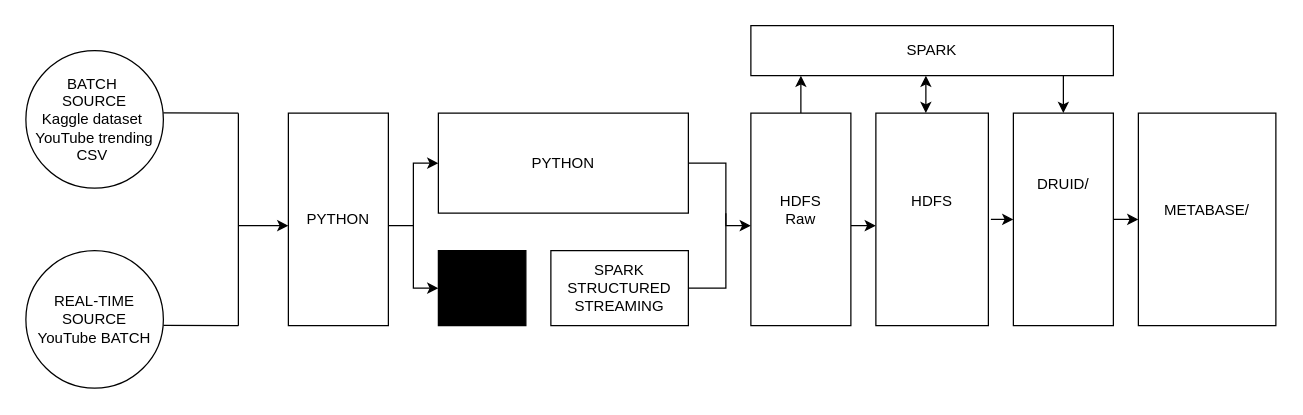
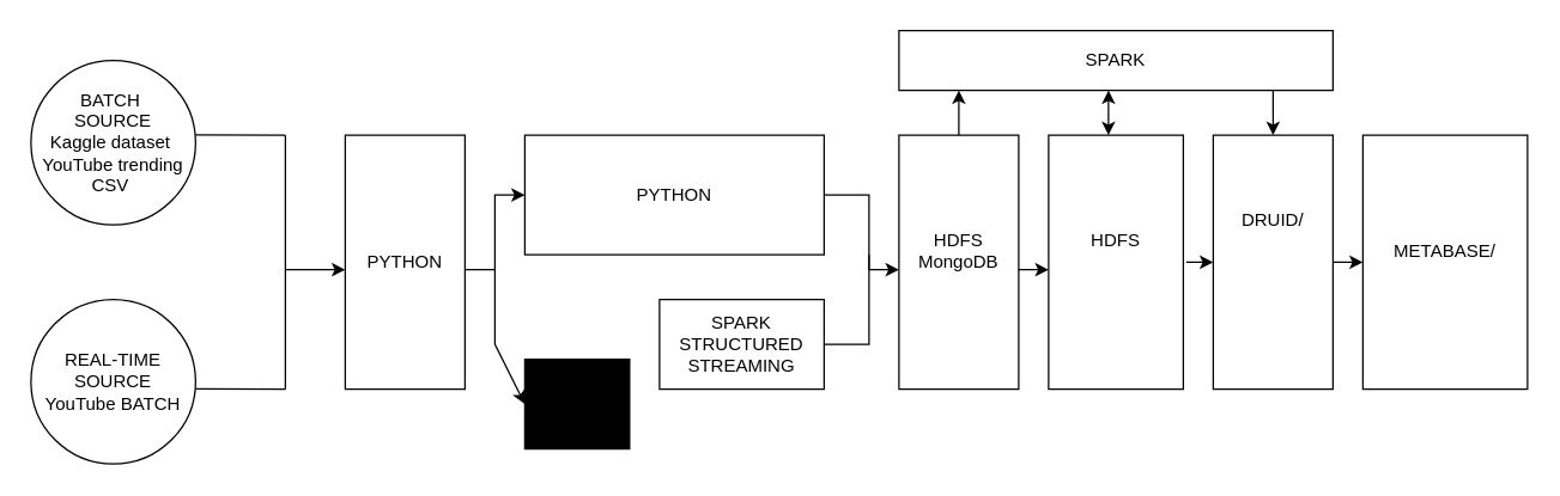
  <mxCell id="0" />
  <mxCell id="1" parent="0" />
  <mxCell id="2" value="&lt;div&gt;BATCH&amp;nbsp;&lt;/div&gt;&lt;div&gt;SOURCE&lt;/div&gt;&lt;div&gt;Kaggle dataset&amp;nbsp;&lt;/div&gt;&lt;div&gt;YouTube trending&lt;br&gt;CSV&amp;nbsp;&lt;/div&gt;" style="ellipse;whiteSpace=wrap;html=1;aspect=fixed;fillColor=light-dark(#FFFFFF,#FFE599);fontColor=light-dark(#000000,#000000);labelBorderColor=none;strokeColor=light-dark(#000000,#000000);" parent="1" vertex="1"><mxGeometry x="20" y="40" width="110" height="110" as="geometry" /></mxCell>
  <mxCell id="3" value="&lt;div&gt;REAL-TIME&lt;/div&gt;&lt;div&gt;SOURCE&lt;/div&gt;&lt;div&gt;YouTube BATCH&lt;/div&gt;" style="ellipse;whiteSpace=wrap;html=1;aspect=fixed;fillColor=light-dark(#FFFFFF,#FFE599);fontColor=light-dark(#000000,#000000);strokeColor=light-dark(#000000,#000000);" parent="1" vertex="1"><mxGeometry x="20" y="200" width="110" height="110" as="geometry" /></mxCell>
  <mxCell id="4" value="" style="endArrow=none;html=1;rounded=0;" parent="1" edge="1"><mxGeometry width="50" height="50" relative="1" as="geometry"><mxPoint x="130" y="89.88" as="sourcePoint" /><mxPoint x="190" y="90" as="targetPoint" /></mxGeometry></mxCell>
  <mxCell id="5" value="" style="endArrow=none;html=1;rounded=0;" parent="1" edge="1"><mxGeometry width="50" height="50" relative="1" as="geometry"><mxPoint x="130" y="259.88" as="sourcePoint" /><mxPoint x="190" y="260" as="targetPoint" /></mxGeometry></mxCell>
  <mxCell id="6" value="" style="endArrow=none;html=1;rounded=0;" parent="1" edge="1"><mxGeometry width="50" height="50" relative="1" as="geometry"><mxPoint x="190" y="90" as="sourcePoint" /><mxPoint x="190" y="260" as="targetPoint" /></mxGeometry></mxCell>
  <mxCell id="7" value="" style="endArrow=classic;html=1;rounded=0;" parent="1" edge="1"><mxGeometry width="50" height="50" relative="1" as="geometry"><mxPoint x="190" y="180" as="sourcePoint" /><mxPoint x="230" y="180" as="targetPoint" /></mxGeometry></mxCell>
  <mxCell id="8" value="" style="endArrow=classic;html=1;rounded=0;entryX=0;entryY=0.5;entryDx=0;entryDy=0;" parent="1" target="10" edge="1"><mxGeometry width="50" height="50" relative="1" as="geometry"><mxPoint x="300" y="180" as="sourcePoint" /><mxPoint x="350" y="100" as="targetPoint" /><Array as="points"><mxPoint x="330" y="180" /><mxPoint x="330" y="130" /></Array></mxGeometry></mxCell>
  <mxCell id="9" value="" style="endArrow=classic;html=1;rounded=0;entryX=0;entryY=0.5;entryDx=0;entryDy=0;" parent="1" target="11" edge="1"><mxGeometry width="50" height="50" relative="1" as="geometry"><mxPoint x="330" y="180" as="sourcePoint" /><mxPoint x="350" y="250" as="targetPoint" /><Array as="points"><mxPoint x="330" y="230" /></Array></mxGeometry></mxCell>
  <mxCell id="10" value="&lt;span style=&quot;color: light-dark(rgb(0, 0, 0), rgb(0, 0, 0));&quot;&gt;PYTHON&lt;/span&gt;" style="rounded=0;whiteSpace=wrap;html=1;fillColor=light-dark(#FFFFFF,#97D077);strokeColor=light-dark(#000000,#000000);" parent="1" vertex="1"><mxGeometry x="350" y="90" width="200" height="80" as="geometry" /></mxCell>
- <mxCell id="11" value="&lt;span style=&quot;color: light-dark(rgb(0, 0, 0), rgb(0, 0, 0));&quot;&gt;KAFKA&lt;/span&gt;" style="rounded=0;whiteSpace=wrap;html=1;fillColor=light-dark(#000000,#97D077);strokeColor=light-dark(#000000,#010101);" parent="1" vertex="1"><mxGeometry x="350" y="200" width="70" height="60" as="geometry" /></mxCell>
+ <mxCell id="11" value="&lt;span style=&quot;color: light-dark(rgb(0, 0, 0), rgb(0, 0, 0));&quot;&gt;KAFKA&lt;/span&gt;" style="rounded=0;whiteSpace=wrap;html=1;fillColor=light-dark(#000000,#97D077);strokeColor=light-dark(#000000,#010101);" parent="1" vertex="1"><mxGeometry x="350" y="240" width="70" height="60" as="geometry" /></mxCell>
  <mxCell id="12" value="&lt;span style=&quot;color: light-dark(rgb(0, 0, 0), rgb(0, 0, 0));&quot;&gt;SPARK STRUCTURED STREAMING&lt;/span&gt;" style="rounded=0;whiteSpace=wrap;html=1;fillColor=light-dark(#FFFFFF,#97D077);strokeColor=light-dark(#000000,#000000);" parent="1" vertex="1"><mxGeometry x="440" y="200" width="110" height="60" as="geometry" /></mxCell>
  <mxCell id="13" value="" style="endArrow=classic;html=1;rounded=0;exitX=1;exitY=0.5;exitDx=0;exitDy=0;" parent="1" source="10" edge="1"><mxGeometry width="50" height="50" relative="1" as="geometry"><mxPoint x="550" y="120" as="sourcePoint" /><mxPoint x="600" y="180" as="targetPoint" /><Array as="points"><mxPoint x="580" y="130" /><mxPoint x="580" y="180" /></Array></mxGeometry></mxCell>
  <mxCell id="14" value="" style="endArrow=none;html=1;rounded=0;exitX=1;exitY=0.5;exitDx=0;exitDy=0;" parent="1" source="12" edge="1"><mxGeometry width="50" height="50" relative="1" as="geometry"><mxPoint x="510" y="290" as="sourcePoint" /><mxPoint x="580" y="170" as="targetPoint" /><Array as="points"><mxPoint x="580" y="230" /></Array></mxGeometry></mxCell>
  <mxCell id="15" value="" style="endArrow=classic;html=1;rounded=0;" parent="1" edge="1"><mxGeometry width="50" height="50" relative="1" as="geometry"><mxPoint x="680" y="180" as="sourcePoint" /><mxPoint x="700" y="180" as="targetPoint" /></mxGeometry></mxCell>
  <mxCell id="16" value="" style="endArrow=classic;html=1;rounded=0;entryX=0;entryY=0.5;entryDx=0;entryDy=0;" parent="1" edge="1"><mxGeometry width="50" height="50" relative="1" as="geometry"><mxPoint x="792" y="175" as="sourcePoint" /><mxPoint x="810" y="175" as="targetPoint" /></mxGeometry></mxCell>
  <mxCell id="17" value="" style="endArrow=classic;html=1;rounded=0;" parent="1" edge="1"><mxGeometry width="50" height="50" relative="1" as="geometry"><mxPoint x="640" y="90" as="sourcePoint" /><mxPoint x="640" y="60" as="targetPoint" /></mxGeometry></mxCell>
  <mxCell id="18" value="" style="endArrow=classic;html=1;rounded=0;entryX=0.5;entryY=0;entryDx=0;entryDy=0;" parent="1" target="25" edge="1"><mxGeometry width="50" height="50" relative="1" as="geometry"><mxPoint x="850" y="60" as="sourcePoint" /><mxPoint x="852.5" y="90" as="targetPoint" /></mxGeometry></mxCell>
  <mxCell id="19" value="" style="endArrow=classic;startArrow=classic;html=1;rounded=0;" parent="1" edge="1"><mxGeometry width="50" height="50" relative="1" as="geometry"><mxPoint x="740" y="90" as="sourcePoint" /><mxPoint x="740" y="60" as="targetPoint" /></mxGeometry></mxCell>
  <mxCell id="20" value="&lt;span style=&quot;color: light-dark(rgb(0, 0, 0), rgb(0, 0, 0));&quot;&gt;SPARK&lt;/span&gt;" style="rounded=0;whiteSpace=wrap;html=1;fillColor=light-dark(#FFFFFF,#5D8149);strokeColor=light-dark(#000000,#000000);" parent="1" vertex="1"><mxGeometry x="600" y="20" width="290" height="40" as="geometry" /></mxCell>
  <mxCell id="21" value="" style="endArrow=classic;html=1;rounded=0;exitX=1;exitY=0.5;exitDx=0;exitDy=0;" parent="1" source="25" edge="1"><mxGeometry width="50" height="50" relative="1" as="geometry"><mxPoint x="895" y="175" as="sourcePoint" /><mxPoint x="910" y="175" as="targetPoint" /></mxGeometry></mxCell>
  <mxCell id="22" value="&lt;span style=&quot;color: light-dark(rgb(0, 0, 0), rgb(0, 0, 0));&quot;&gt;PYTHON&lt;/span&gt;" style="rounded=0;whiteSpace=wrap;html=1;fillColor=light-dark(#FFFFFF,#B9E0A5);rotation=0;strokeColor=light-dark(#000000,#000000);" parent="1" vertex="1"><mxGeometry x="230" y="90" width="80" height="170" as="geometry" /></mxCell>
- <mxCell id="23" value="&lt;div&gt;&lt;span style=&quot;color: light-dark(rgb(0, 0, 0), rgb(0, 0, 0));&quot;&gt;HDFS&lt;/span&gt;&lt;/div&gt;&lt;div&gt;&lt;span style=&quot;color: light-dark(rgb(0, 0, 0), rgb(0, 0, 0));&quot;&gt;Raw&lt;/span&gt;&lt;/div&gt;&lt;div&gt;&lt;span style=&quot;color: light-dark(transparent, rgb(0, 0, 0));&quot;&gt;zone&lt;/span&gt;&lt;/div&gt;" style="rounded=0;whiteSpace=wrap;html=1;fillColor=light-dark(#FFFFFF,#66B2FF);strokeColor=light-dark(#000000,#000000);" parent="1" vertex="1"><mxGeometry x="600" y="90" width="80" height="170" as="geometry" /></mxCell>
+ <mxCell id="23" value="&lt;div&gt;&lt;span style=&quot;color: light-dark(rgb(0, 0, 0), rgb(0, 0, 0));&quot;&gt;HDFS&lt;/span&gt;&lt;/div&gt;&lt;div&gt;&lt;span style=&quot;color: light-dark(rgb(0, 0, 0), rgb(0, 0, 0));&quot;&gt;MongoDB&lt;/span&gt;&lt;/div&gt;&lt;div&gt;&lt;span style=&quot;color: light-dark(transparent, rgb(0, 0, 0));&quot;&gt;zone&lt;/span&gt;&lt;/div&gt;" style="rounded=0;whiteSpace=wrap;html=1;fillColor=light-dark(#FFFFFF,#66B2FF);strokeColor=light-dark(#000000,#000000);" parent="1" vertex="1"><mxGeometry x="600" y="90" width="80" height="170" as="geometry" /></mxCell>
  <mxCell id="24" value="&lt;div&gt;&lt;span style=&quot;color: light-dark(rgb(0, 0, 0), rgb(0, 0, 0));&quot;&gt;HDFS&lt;/span&gt;&lt;/div&gt;&lt;div&gt;&lt;span style=&quot;color: light-dark(transparent, rgb(0, 0, 0));&quot;&gt;Tranformation&lt;/span&gt;&lt;/div&gt;&lt;div&gt;&lt;span style=&quot;color: light-dark(transparent, rgb(0, 0, 0));&quot;&gt;zone&lt;/span&gt;&lt;/div&gt;" style="rounded=0;whiteSpace=wrap;html=1;fillColor=light-dark(#FFFFFF,#007FFF);strokeColor=light-dark(#000000,#000000);" parent="1" vertex="1"><mxGeometry x="700" y="90" width="90" height="170" as="geometry" /></mxCell>
  <mxCell id="25" value="&lt;div&gt;&lt;span style=&quot;color: light-dark(rgb(0, 0, 0), rgb(0, 0, 0));&quot;&gt;DRUID/&lt;/span&gt;&lt;/div&gt;&lt;div&gt;&lt;span style=&quot;color: light-dark(transparent, rgb(0, 0, 0));&quot;&gt;MongoDB/&lt;/span&gt;&lt;/div&gt;&lt;div&gt;&lt;span style=&quot;color: light-dark(transparent, rgb(0, 0, 0));&quot;&gt;Elasticsearch&lt;/span&gt;&lt;/div&gt;&lt;div&gt;&lt;span style=&quot;color: light-dark(transparent, rgb(0, 0, 0));&quot;&gt;Curated&lt;/span&gt;&lt;/div&gt;&lt;div&gt;&lt;span style=&quot;color: light-dark(transparent, rgb(0, 0, 0));&quot;&gt;zone&lt;/span&gt;&lt;/div&gt;" style="rounded=0;whiteSpace=wrap;html=1;fillColor=light-dark(#FFFFFF,#004C99);strokeColor=light-dark(#000000,#000000);" parent="1" vertex="1"><mxGeometry x="810" y="90" width="80" height="170" as="geometry" /></mxCell>
  <mxCell id="26" value="&lt;div&gt;&lt;span style=&quot;color: light-dark(rgb(0, 0, 0), rgb(0, 0, 0));&quot;&gt;METABASE/&lt;/span&gt;&lt;/div&gt;&lt;div&gt;&lt;span style=&quot;color: light-dark(transparent, rgb(0, 0, 0));&quot;&gt;SUPERSET&lt;/span&gt;&lt;/div&gt;" style="rounded=0;whiteSpace=wrap;html=1;fillColor=light-dark(#FFFFFF,#CC99FF);strokeColor=light-dark(#000000,#000000);" parent="1" vertex="1"><mxGeometry x="910" y="90" width="110" height="170" as="geometry" /></mxCell>
